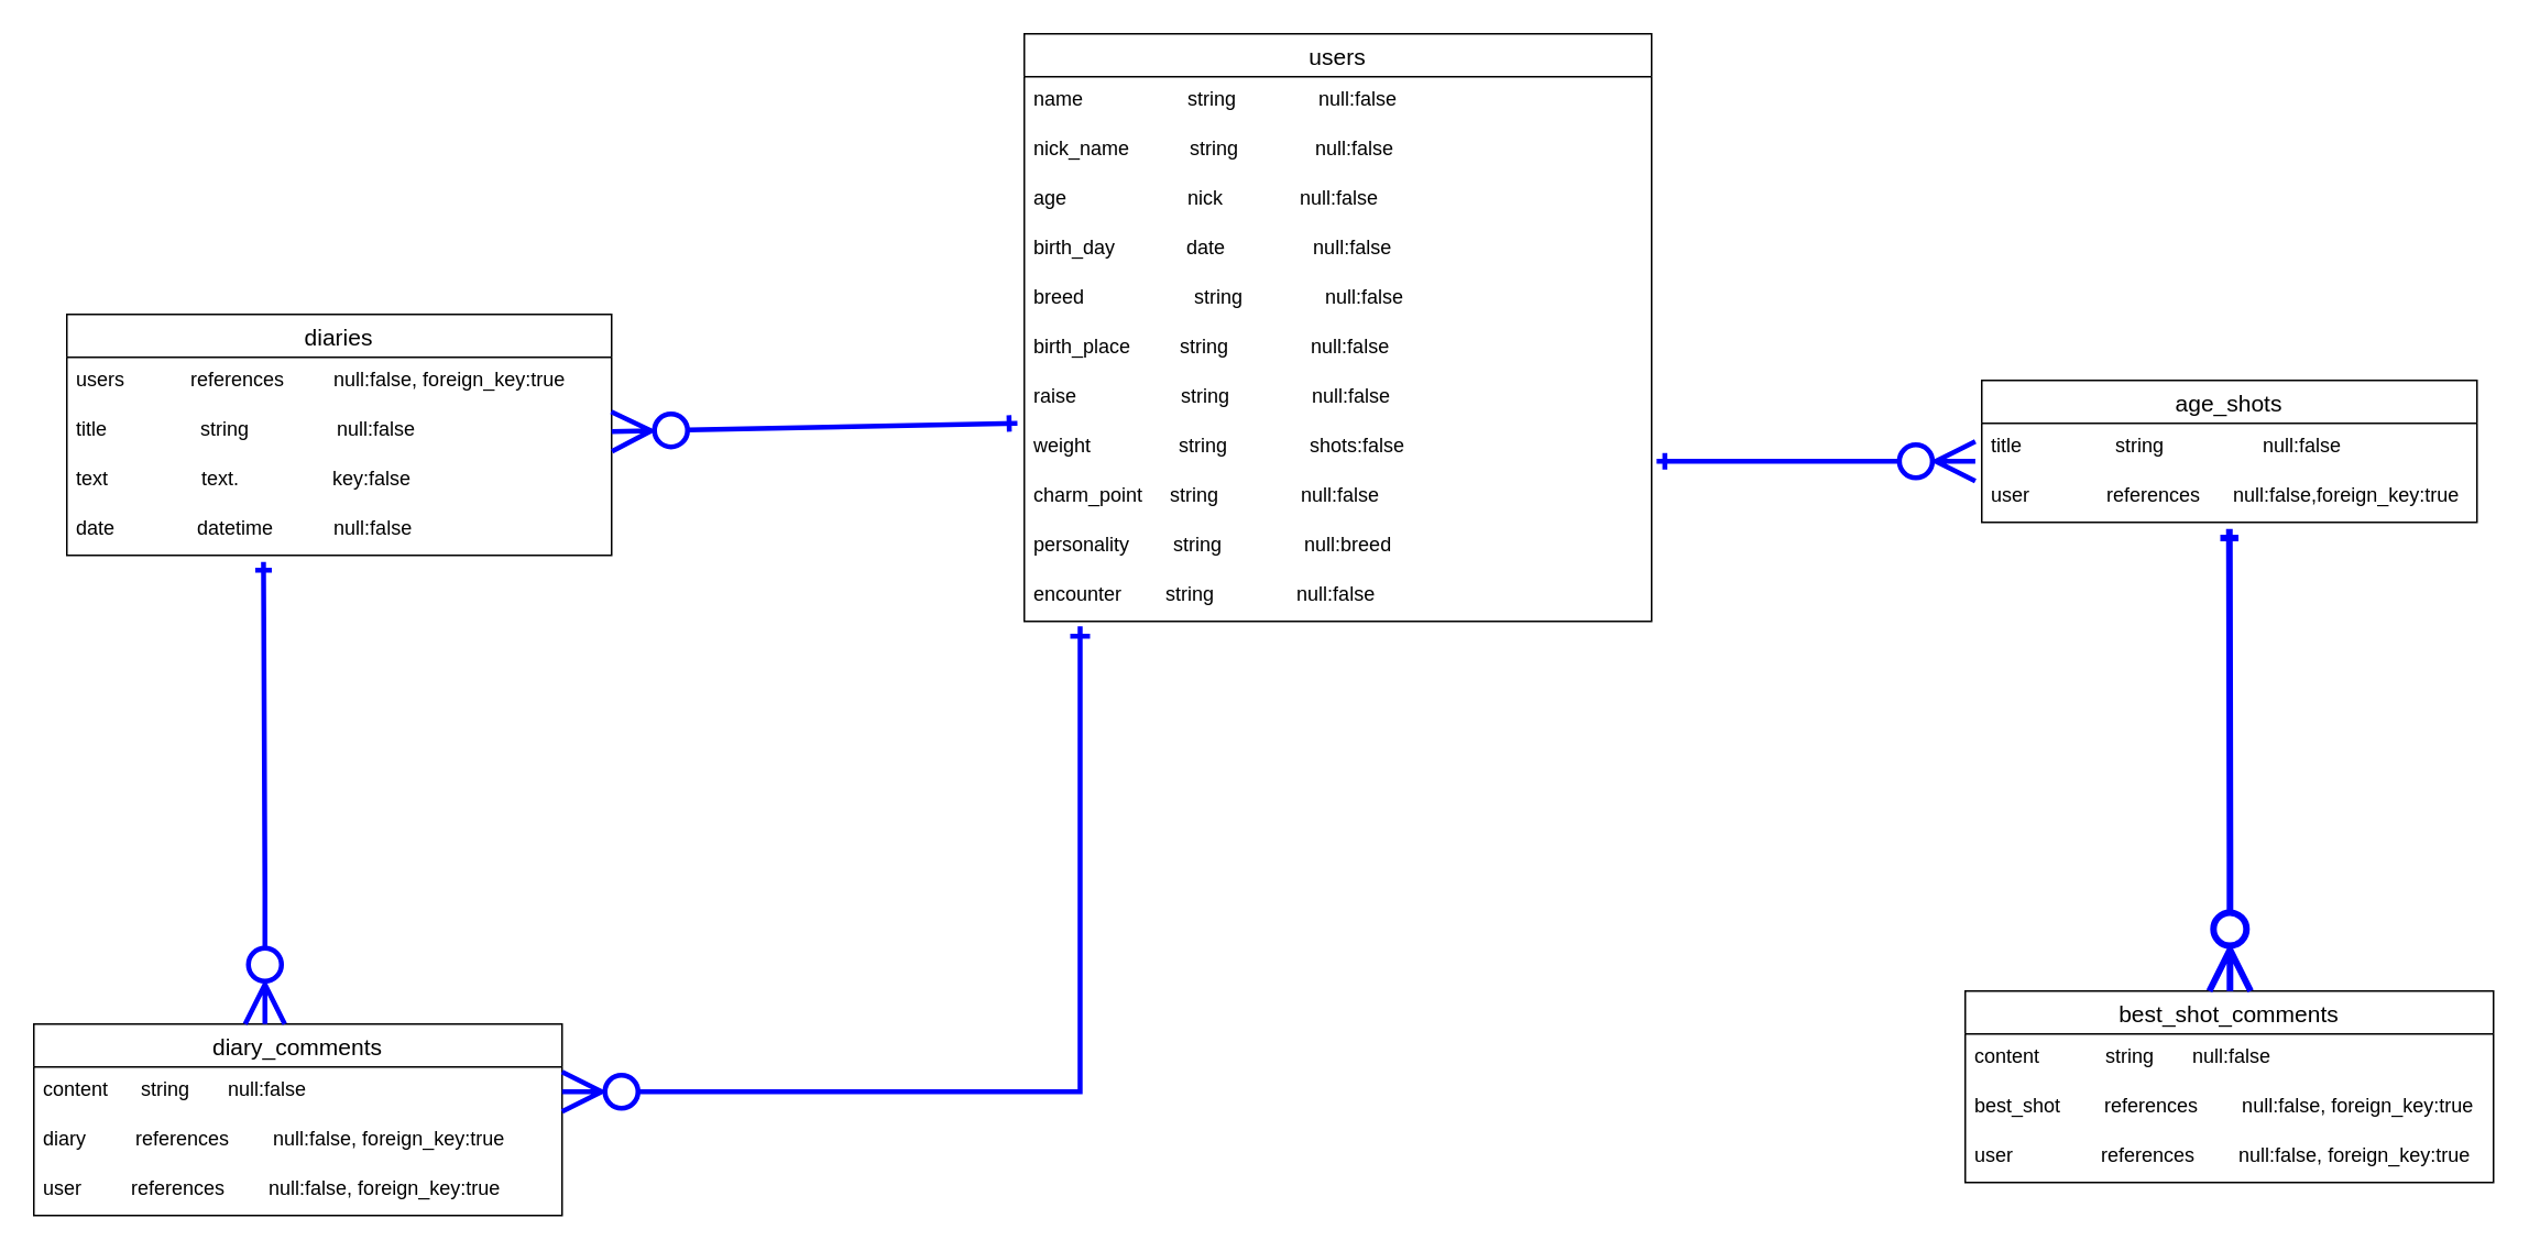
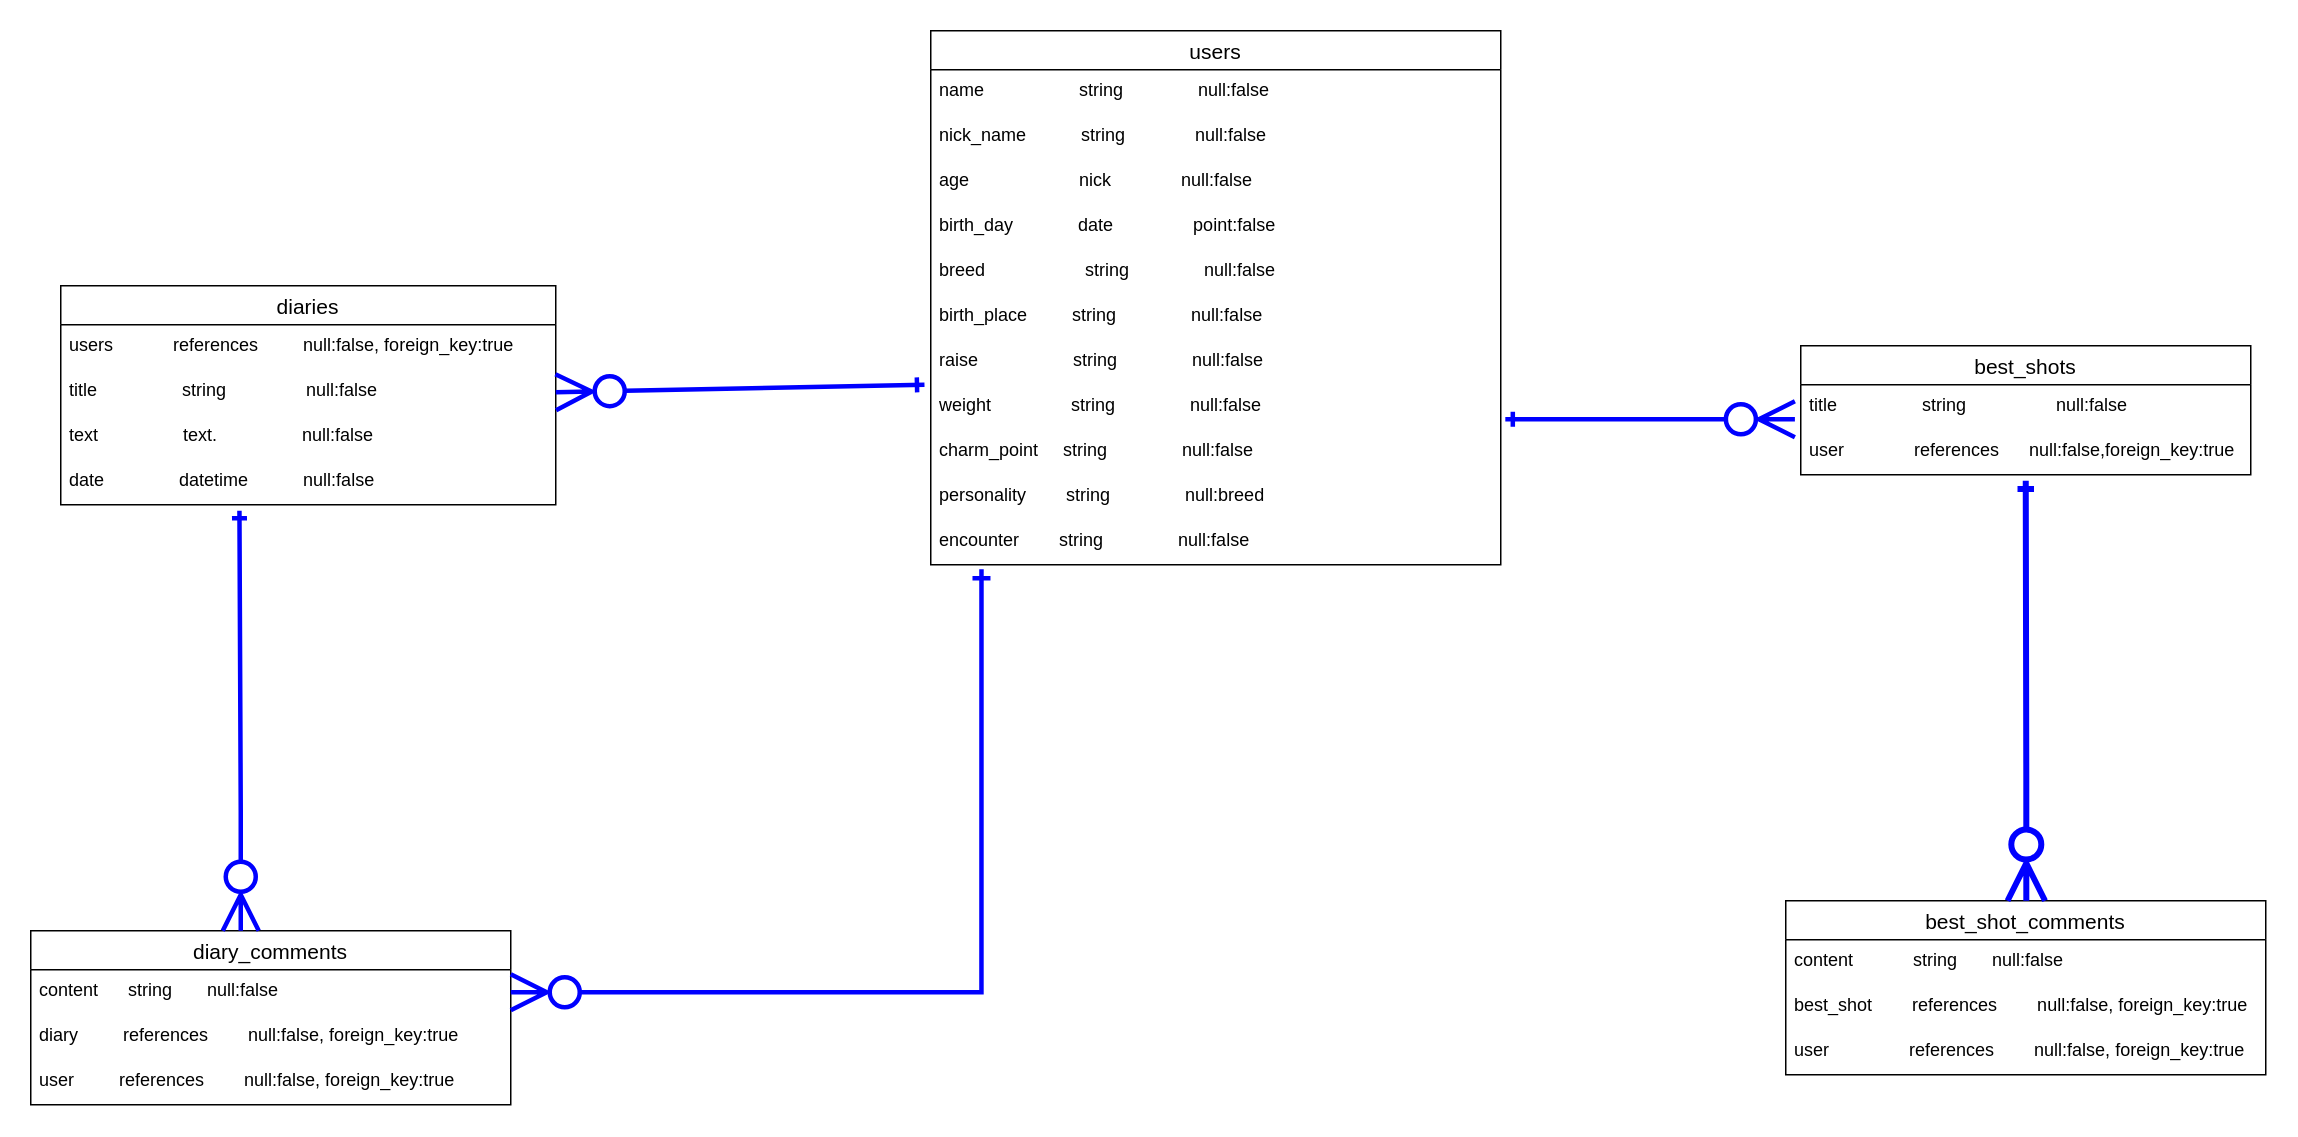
  <mxCell id="0" />
  <mxCell id="1" parent="0" />
  <mxCell id="2" value="users" style="swimlane;fontStyle=0;childLayout=stackLayout;horizontal=1;startSize=26;horizontalStack=0;resizeParent=1;resizeParentMax=0;resizeLast=0;collapsible=1;marginBottom=0;align=center;fontSize=14;" parent="1" vertex="1"><mxGeometry x="620" y="20" width="380" height="356" as="geometry" /></mxCell>
  <mxCell id="3" value="name                   string               null:false" style="text;strokeColor=none;fillColor=none;spacingLeft=4;spacingRight=4;overflow=hidden;rotatable=0;points=[[0,0.5],[1,0.5]];portConstraint=eastwest;fontSize=12;" parent="2" vertex="1"><mxGeometry y="26" width="380" height="30" as="geometry" /></mxCell>
  <mxCell id="4" value="nick_name           string              null:false" style="text;strokeColor=none;fillColor=none;spacingLeft=4;spacingRight=4;overflow=hidden;rotatable=0;points=[[0,0.5],[1,0.5]];portConstraint=eastwest;fontSize=12;" parent="2" vertex="1"><mxGeometry y="56" width="380" height="30" as="geometry" /></mxCell>
  <mxCell id="5" value="age                      nick              null:false " style="text;strokeColor=none;fillColor=none;spacingLeft=4;spacingRight=4;overflow=hidden;rotatable=0;points=[[0,0.5],[1,0.5]];portConstraint=eastwest;fontSize=12;" parent="2" vertex="1"><mxGeometry y="86" width="380" height="30" as="geometry" /></mxCell>
- <mxCell id="6" value="birth_day             date                null:false" style="text;strokeColor=none;fillColor=none;spacingLeft=4;spacingRight=4;overflow=hidden;rotatable=0;points=[[0,0.5],[1,0.5]];portConstraint=eastwest;fontSize=12;" parent="2" vertex="1"><mxGeometry y="116" width="380" height="30" as="geometry" /></mxCell>
+ <mxCell id="6" value="birth_day             date                point:false" style="text;strokeColor=none;fillColor=none;spacingLeft=4;spacingRight=4;overflow=hidden;rotatable=0;points=[[0,0.5],[1,0.5]];portConstraint=eastwest;fontSize=12;" parent="2" vertex="1"><mxGeometry y="116" width="380" height="30" as="geometry" /></mxCell>
  <mxCell id="7" value="breed                    string               null:false" style="text;strokeColor=none;fillColor=none;spacingLeft=4;spacingRight=4;overflow=hidden;rotatable=0;points=[[0,0.5],[1,0.5]];portConstraint=eastwest;fontSize=12;" parent="2" vertex="1"><mxGeometry y="146" width="380" height="30" as="geometry" /></mxCell>
  <mxCell id="8" value="birth_place         string               null:false" style="text;strokeColor=none;fillColor=none;spacingLeft=4;spacingRight=4;overflow=hidden;rotatable=0;points=[[0,0.5],[1,0.5]];portConstraint=eastwest;fontSize=12;" parent="2" vertex="1"><mxGeometry y="176" width="380" height="30" as="geometry" /></mxCell>
  <mxCell id="9" value="raise                   string               null:false" style="text;strokeColor=none;fillColor=none;spacingLeft=4;spacingRight=4;overflow=hidden;rotatable=0;points=[[0,0.5],[1,0.5]];portConstraint=eastwest;fontSize=12;" parent="2" vertex="1"><mxGeometry y="206" width="380" height="30" as="geometry" /></mxCell>
- <mxCell id="10" value="weight                string               shots:false" style="text;strokeColor=none;fillColor=none;spacingLeft=4;spacingRight=4;overflow=hidden;rotatable=0;points=[[0,0.5],[1,0.5]];portConstraint=eastwest;fontSize=12;" parent="2" vertex="1"><mxGeometry y="236" width="380" height="30" as="geometry" /></mxCell>
+ <mxCell id="10" value="weight                string               null:false" style="text;strokeColor=none;fillColor=none;spacingLeft=4;spacingRight=4;overflow=hidden;rotatable=0;points=[[0,0.5],[1,0.5]];portConstraint=eastwest;fontSize=12;" parent="2" vertex="1"><mxGeometry y="236" width="380" height="30" as="geometry" /></mxCell>
  <mxCell id="11" value="charm_point     string               null:false" style="text;strokeColor=none;fillColor=none;spacingLeft=4;spacingRight=4;overflow=hidden;rotatable=0;points=[[0,0.5],[1,0.5]];portConstraint=eastwest;fontSize=12;" parent="2" vertex="1"><mxGeometry y="266" width="380" height="30" as="geometry" /></mxCell>
  <mxCell id="12" value="personality        string               null:breed" style="text;strokeColor=none;fillColor=none;spacingLeft=4;spacingRight=4;overflow=hidden;rotatable=0;points=[[0,0.5],[1,0.5]];portConstraint=eastwest;fontSize=12;" parent="2" vertex="1"><mxGeometry y="296" width="380" height="30" as="geometry" /></mxCell>
  <mxCell id="13" value="encounter        string               null:false" style="text;strokeColor=none;fillColor=none;spacingLeft=4;spacingRight=4;overflow=hidden;rotatable=0;points=[[0,0.5],[1,0.5]];portConstraint=eastwest;fontSize=12;" parent="2" vertex="1"><mxGeometry y="326" width="380" height="30" as="geometry" /></mxCell>
  <mxCell id="14" value="diaries" style="swimlane;fontStyle=0;childLayout=stackLayout;horizontal=1;startSize=26;horizontalStack=0;resizeParent=1;resizeParentMax=0;resizeLast=0;collapsible=1;marginBottom=0;align=center;fontSize=14;" parent="1" vertex="1"><mxGeometry x="40" y="190" width="330" height="146" as="geometry" /></mxCell>
  <mxCell id="15" value="users            references         null:false, foreign_key:true" style="text;strokeColor=none;fillColor=none;spacingLeft=4;spacingRight=4;overflow=hidden;rotatable=0;points=[[0,0.5],[1,0.5]];portConstraint=eastwest;fontSize=12;" parent="14" vertex="1"><mxGeometry y="26" width="330" height="30" as="geometry" /></mxCell>
  <mxCell id="16" value="title                 string                null:false" style="text;strokeColor=none;fillColor=none;spacingLeft=4;spacingRight=4;overflow=hidden;rotatable=0;points=[[0,0.5],[1,0.5]];portConstraint=eastwest;fontSize=12;" parent="14" vertex="1"><mxGeometry y="56" width="330" height="30" as="geometry" /></mxCell>
- <mxCell id="17" value="text                 text.                 key:false" style="text;strokeColor=none;fillColor=none;spacingLeft=4;spacingRight=4;overflow=hidden;rotatable=0;points=[[0,0.5],[1,0.5]];portConstraint=eastwest;fontSize=12;" parent="14" vertex="1"><mxGeometry y="86" width="330" height="30" as="geometry" /></mxCell>
+ <mxCell id="17" value="text                 text.                 null:false" style="text;strokeColor=none;fillColor=none;spacingLeft=4;spacingRight=4;overflow=hidden;rotatable=0;points=[[0,0.5],[1,0.5]];portConstraint=eastwest;fontSize=12;" parent="14" vertex="1"><mxGeometry y="86" width="330" height="30" as="geometry" /></mxCell>
  <mxCell id="18" value="date               datetime           null:false" style="text;strokeColor=none;fillColor=none;spacingLeft=4;spacingRight=4;overflow=hidden;rotatable=0;points=[[0,0.5],[1,0.5]];portConstraint=eastwest;fontSize=12;" parent="14" vertex="1"><mxGeometry y="116" width="330" height="30" as="geometry" /></mxCell>
- <mxCell id="19" value="age_shots" style="swimlane;fontStyle=0;childLayout=stackLayout;horizontal=1;startSize=26;horizontalStack=0;resizeParent=1;resizeParentMax=0;resizeLast=0;collapsible=1;marginBottom=0;align=center;fontSize=14;" parent="1" vertex="1"><mxGeometry x="1200" y="230" width="300" height="86" as="geometry" /></mxCell>
+ <mxCell id="19" value="best_shots" style="swimlane;fontStyle=0;childLayout=stackLayout;horizontal=1;startSize=26;horizontalStack=0;resizeParent=1;resizeParentMax=0;resizeLast=0;collapsible=1;marginBottom=0;align=center;fontSize=14;" parent="1" vertex="1"><mxGeometry x="1200" y="230" width="300" height="86" as="geometry" /></mxCell>
  <mxCell id="20" value="title                 string                  null:false" style="text;strokeColor=none;fillColor=none;spacingLeft=4;spacingRight=4;overflow=hidden;rotatable=0;points=[[0,0.5],[1,0.5]];portConstraint=eastwest;fontSize=12;" parent="19" vertex="1"><mxGeometry y="26" width="300" height="30" as="geometry" /></mxCell>
  <mxCell id="21" value="user              references      null:false,foreign_key:true    " style="text;strokeColor=none;fillColor=none;spacingLeft=4;spacingRight=4;overflow=hidden;rotatable=0;points=[[0,0.5],[1,0.5]];portConstraint=eastwest;fontSize=12;" parent="19" vertex="1"><mxGeometry y="56" width="300" height="30" as="geometry" /></mxCell>
  <mxCell id="22" value="diary_comments" style="swimlane;fontStyle=0;childLayout=stackLayout;horizontal=1;startSize=26;horizontalStack=0;resizeParent=1;resizeParentMax=0;resizeLast=0;collapsible=1;marginBottom=0;align=center;fontSize=14;labelBackgroundColor=none;labelBorderColor=none;" parent="1" vertex="1"><mxGeometry x="20" y="620" width="320" height="116" as="geometry" /></mxCell>
  <mxCell id="23" value="content      string       null:false" style="text;strokeColor=none;fillColor=none;spacingLeft=4;spacingRight=4;overflow=hidden;rotatable=0;points=[[0,0.5],[1,0.5]];portConstraint=eastwest;fontSize=12;labelBackgroundColor=none;labelBorderColor=none;" parent="22" vertex="1"><mxGeometry y="26" width="320" height="30" as="geometry" /></mxCell>
  <mxCell id="24" value="diary         references        null:false, foreign_key:true" style="text;strokeColor=none;fillColor=none;spacingLeft=4;spacingRight=4;overflow=hidden;rotatable=0;points=[[0,0.5],[1,0.5]];portConstraint=eastwest;fontSize=12;labelBackgroundColor=none;labelBorderColor=none;" parent="22" vertex="1"><mxGeometry y="56" width="320" height="30" as="geometry" /></mxCell>
  <mxCell id="25" value="user         references        null:false, foreign_key:true" style="text;strokeColor=none;fillColor=none;spacingLeft=4;spacingRight=4;overflow=hidden;rotatable=0;points=[[0,0.5],[1,0.5]];portConstraint=eastwest;fontSize=12;labelBackgroundColor=none;labelBorderColor=none;" parent="22" vertex="1"><mxGeometry y="86" width="320" height="30" as="geometry" /></mxCell>
  <mxCell id="26" value="best_shot_comments" style="swimlane;fontStyle=0;childLayout=stackLayout;horizontal=1;startSize=26;horizontalStack=0;resizeParent=1;resizeParentMax=0;resizeLast=0;collapsible=1;marginBottom=0;align=center;fontSize=14;labelBackgroundColor=none;labelBorderColor=none;" parent="1" vertex="1"><mxGeometry x="1190" y="600" width="320" height="116" as="geometry" /></mxCell>
  <mxCell id="27" value="content            string       null:false" style="text;strokeColor=none;fillColor=none;spacingLeft=4;spacingRight=4;overflow=hidden;rotatable=0;points=[[0,0.5],[1,0.5]];portConstraint=eastwest;fontSize=12;labelBackgroundColor=none;labelBorderColor=none;" parent="26" vertex="1"><mxGeometry y="26" width="320" height="30" as="geometry" /></mxCell>
  <mxCell id="28" value="best_shot        references        null:false, foreign_key:true" style="text;strokeColor=none;fillColor=none;spacingLeft=4;spacingRight=4;overflow=hidden;rotatable=0;points=[[0,0.5],[1,0.5]];portConstraint=eastwest;fontSize=12;labelBackgroundColor=none;labelBorderColor=none;" parent="26" vertex="1"><mxGeometry y="56" width="320" height="30" as="geometry" /></mxCell>
  <mxCell id="29" value="user                references        null:false, foreign_key:true" style="text;strokeColor=none;fillColor=none;spacingLeft=4;spacingRight=4;overflow=hidden;rotatable=0;points=[[0,0.5],[1,0.5]];portConstraint=eastwest;fontSize=12;labelBackgroundColor=none;labelBorderColor=none;" parent="26" vertex="1"><mxGeometry y="86" width="320" height="30" as="geometry" /></mxCell>
  <mxCell id="30" value="" style="fontSize=12;html=1;endArrow=ERone;endFill=0;align=left;startArrow=ERzeroToMany;startFill=0;entryX=0.361;entryY=1.133;entryDx=0;entryDy=0;entryPerimeter=0;targetPerimeterSpacing=0;jumpSize=6;fillColor=#e1d5e7;strokeColor=#0000FF;strokeWidth=3;rounded=0;startSize=20;" parent="1" target="18" edge="1"><mxGeometry width="100" height="100" relative="1" as="geometry"><mxPoint x="160" y="620" as="sourcePoint" /><mxPoint x="255" y="400" as="targetPoint" /><Array as="points"><mxPoint x="160" y="540" /></Array></mxGeometry></mxCell>
  <mxCell id="31" value="" style="fontSize=12;html=1;endArrow=ERone;endFill=0;align=left;startArrow=ERzeroToMany;startFill=0;targetPerimeterSpacing=0;jumpSize=6;fillColor=#e1d5e7;strokeColor=#0000FF;strokeWidth=4;rounded=0;startSize=20;" parent="1" edge="1"><mxGeometry width="100" height="100" relative="1" as="geometry"><mxPoint x="1350.37" y="600.01" as="sourcePoint" /><mxPoint x="1350" y="320" as="targetPoint" /><Array as="points"><mxPoint x="1350.37" y="520.01" /></Array></mxGeometry></mxCell>
  <mxCell id="32" value="" style="edgeStyle=segmentEdgeStyle;endArrow=ERone;html=1;curved=0;rounded=0;endSize=8;startSize=20;strokeColor=#0000FF;strokeWidth=3;targetPerimeterSpacing=0;jumpSize=6;startArrow=ERzeroToMany;startFill=0;endFill=0;entryX=0.089;entryY=1.1;entryDx=0;entryDy=0;entryPerimeter=0;exitX=1;exitY=0.5;exitDx=0;exitDy=0;" parent="1" source="23" target="13" edge="1"><mxGeometry width="50" height="50" relative="1" as="geometry"><mxPoint x="350" y="660" as="sourcePoint" /><mxPoint x="660" y="610" as="targetPoint" /></mxGeometry></mxCell>
  <mxCell id="33" value="" style="endArrow=ERzeroToMany;html=1;rounded=0;strokeColor=#0000FF;strokeWidth=3;startSize=6;targetPerimeterSpacing=0;curved=1;jumpSize=6;endFill=0;startArrow=ERone;startFill=0;endSize=20;entryX=-0.013;entryY=0.767;entryDx=0;entryDy=0;entryPerimeter=0;exitX=1.008;exitY=0.767;exitDx=0;exitDy=0;exitPerimeter=0;" parent="1" source="10" target="20" edge="1"><mxGeometry relative="1" as="geometry"><mxPoint x="1010" y="280" as="sourcePoint" /><mxPoint x="1170" y="280" as="targetPoint" /></mxGeometry></mxCell>
  <mxCell id="34" value="" style="endArrow=ERone;html=1;rounded=0;strokeColor=#0000FF;strokeWidth=3;startSize=20;endSize=6;targetPerimeterSpacing=0;curved=1;jumpSize=6;startArrow=ERzeroToMany;startFill=0;endFill=0;entryX=-0.011;entryY=0;entryDx=0;entryDy=0;entryPerimeter=0;exitX=1;exitY=0.5;exitDx=0;exitDy=0;" parent="1" source="16" target="10" edge="1"><mxGeometry relative="1" as="geometry"><mxPoint x="410" y="260" as="sourcePoint" /><mxPoint x="570" y="260" as="targetPoint" /></mxGeometry></mxCell>
